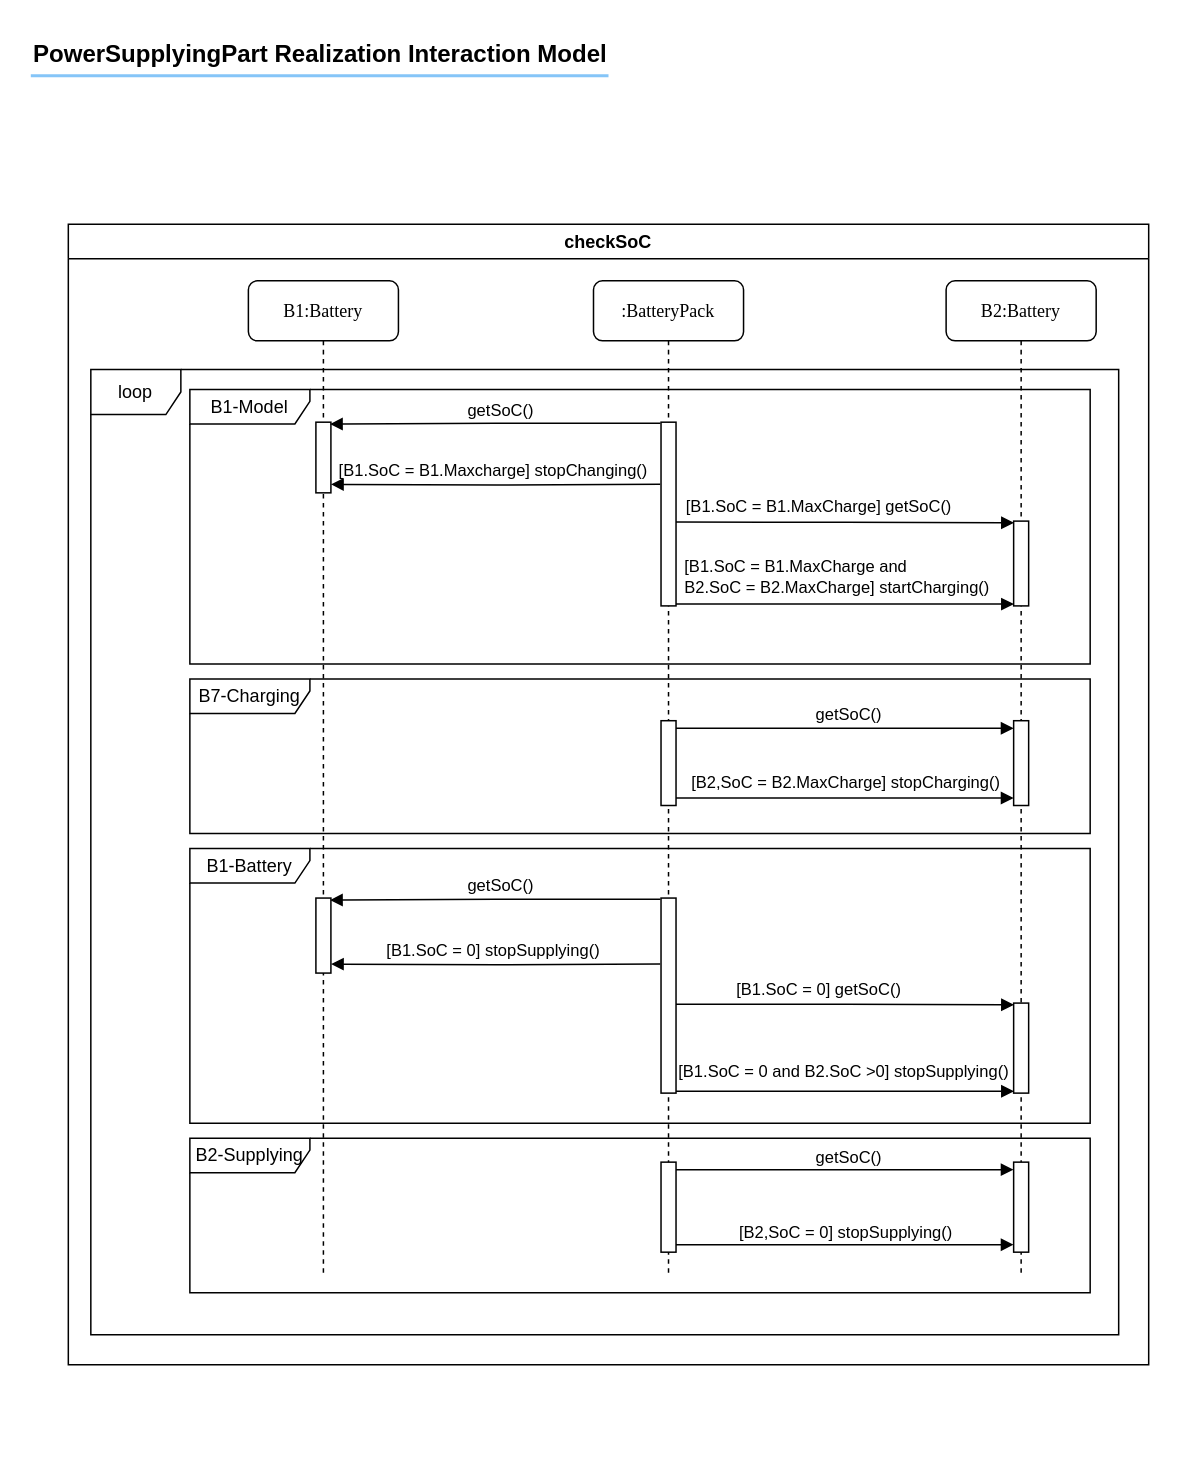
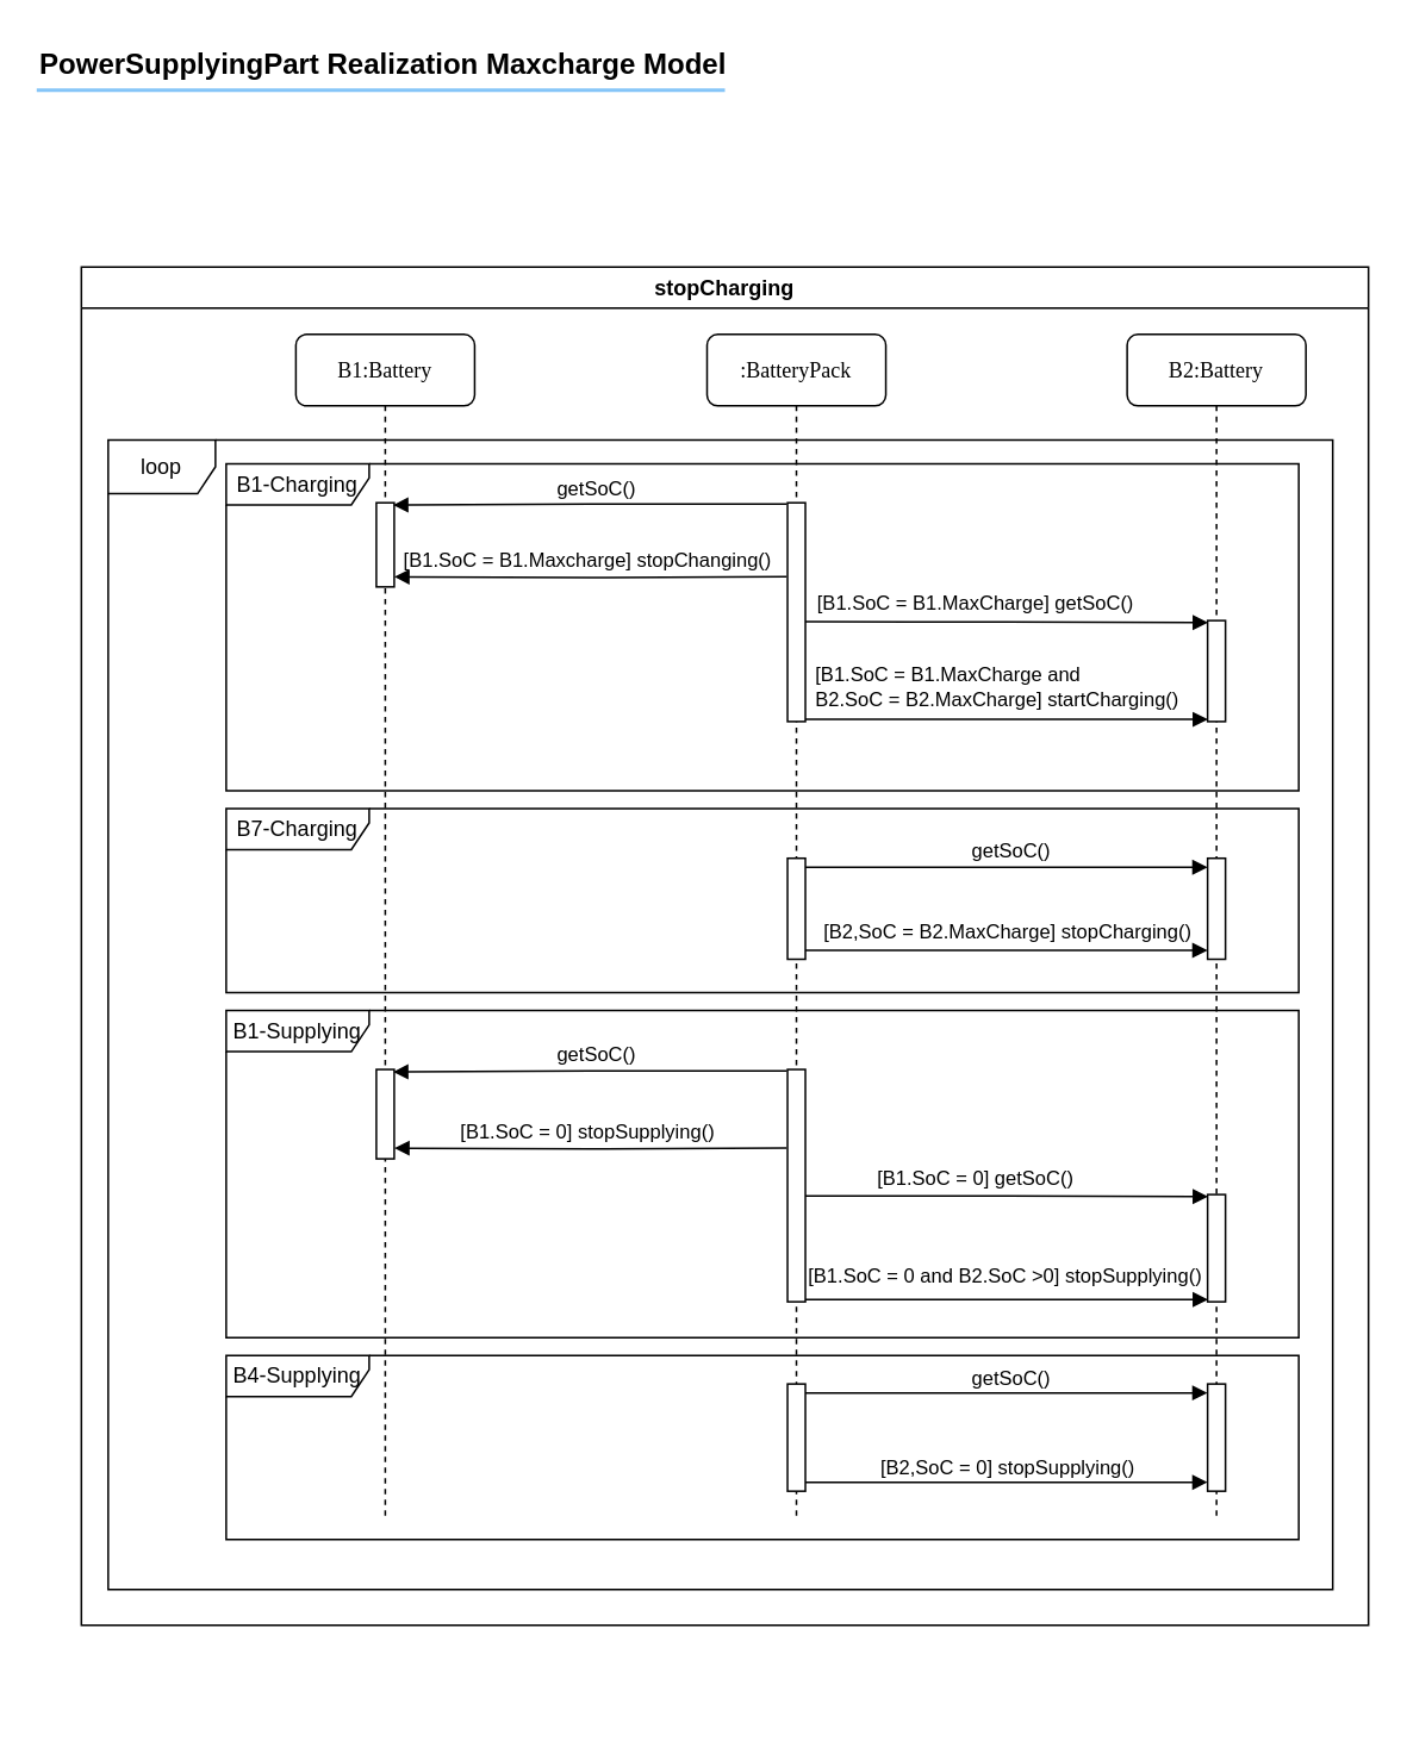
  <mxCell id="0" />
  <mxCell id="1" parent="0" />
  <mxCell id="2" value="" style="group" vertex="1" connectable="0" parent="1"><mxGeometry x="45" y="149" width="720" height="810" as="geometry" /></mxCell>
  <mxCell id="3" value=":BatteryPack" style="shape=umlLifeline;perimeter=lifelinePerimeter;whiteSpace=wrap;html=1;container=1;collapsible=0;recursiveResize=0;outlineConnect=0;rounded=1;shadow=0;comic=0;labelBackgroundColor=none;strokeWidth=1;fontFamily=Verdana;fontSize=12;align=center;" vertex="1" parent="2"><mxGeometry x="350" y="37.67" width="100" height="662.33" as="geometry" /></mxCell>
  <mxCell id="4" value="" style="html=1;points=[];perimeter=orthogonalPerimeter;rounded=0;shadow=0;comic=0;labelBackgroundColor=none;strokeWidth=1;fontFamily=Verdana;fontSize=12;align=center;" vertex="1" parent="3"><mxGeometry x="45" y="94.186" width="10" height="122.442" as="geometry" /></mxCell>
  <mxCell id="5" value="B1:Battery" style="shape=umlLifeline;perimeter=lifelinePerimeter;whiteSpace=wrap;html=1;container=1;collapsible=0;recursiveResize=0;outlineConnect=0;rounded=1;shadow=0;comic=0;labelBackgroundColor=none;strokeWidth=1;fontFamily=Verdana;fontSize=12;align=center;" vertex="1" parent="2"><mxGeometry x="120" y="37.67" width="100" height="662.33" as="geometry" /></mxCell>
  <mxCell id="6" value="" style="html=1;points=[];perimeter=orthogonalPerimeter;rounded=0;shadow=0;comic=0;labelBackgroundColor=none;strokeWidth=1;fontFamily=Verdana;fontSize=12;align=center;" vertex="1" parent="5"><mxGeometry x="45" y="94.186" width="10" height="47.093" as="geometry" /></mxCell>
  <mxCell id="7" value="B2:Battery" style="shape=umlLifeline;perimeter=lifelinePerimeter;whiteSpace=wrap;html=1;container=1;collapsible=0;recursiveResize=0;outlineConnect=0;rounded=1;shadow=0;comic=0;labelBackgroundColor=none;strokeWidth=1;fontFamily=Verdana;fontSize=12;align=center;" vertex="1" parent="2"><mxGeometry x="585" y="37.67" width="100" height="662.33" as="geometry" /></mxCell>
  <mxCell id="8" value="" style="html=1;points=[];perimeter=orthogonalPerimeter;rounded=0;shadow=0;comic=0;labelBackgroundColor=none;strokeWidth=1;fontFamily=Verdana;fontSize=12;align=center;" vertex="1" parent="7"><mxGeometry x="45" y="160.116" width="10" height="56.512" as="geometry" /></mxCell>
- <mxCell id="9" value="checkSoC" style="swimlane;whiteSpace=wrap;html=1;" vertex="1" parent="2"><mxGeometry width="720" height="760" as="geometry" /></mxCell>
+ <mxCell id="9" value="stopCharging" style="swimlane;whiteSpace=wrap;html=1;" vertex="1" parent="2"><mxGeometry width="720" height="760" as="geometry" /></mxCell>
  <mxCell id="10" value="loop" style="shape=umlFrame;whiteSpace=wrap;html=1;pointerEvents=0;" vertex="1" parent="9"><mxGeometry x="15" y="96.77" width="685" height="643.23" as="geometry" /></mxCell>
  <mxCell id="11" value="" style="html=1;points=[[0,0,0,0,5],[0,1,0,0,-5],[1,0,0,0,5],[1,1,0,0,-5]];perimeter=orthogonalPerimeter;outlineConnect=0;targetShapes=umlLifeline;portConstraint=eastwest;newEdgeStyle={&quot;curved&quot;:0,&quot;rounded&quot;:0};" vertex="1" parent="9"><mxGeometry x="395" y="330.814" width="10" height="56.512" as="geometry" /></mxCell>
  <mxCell id="12" value="" style="html=1;points=[[0,0,0,0,5],[0,1,0,0,-5],[1,0,0,0,5],[1,1,0,0,-5]];perimeter=orthogonalPerimeter;outlineConnect=0;targetShapes=umlLifeline;portConstraint=eastwest;newEdgeStyle={&quot;curved&quot;:0,&quot;rounded&quot;:0};" vertex="1" parent="9"><mxGeometry x="630" y="330.814" width="10" height="56.512" as="geometry" /></mxCell>
  <mxCell id="13" value="" style="endArrow=block;endFill=1;endSize=6;html=1;rounded=0;exitX=1;exitY=0;exitDx=0;exitDy=5;exitPerimeter=0;entryX=0;entryY=0;entryDx=0;entryDy=5;entryPerimeter=0;strokeColor=default;align=center;verticalAlign=middle;fontFamily=Helvetica;fontSize=11;fontColor=default;labelBackgroundColor=default;" edge="1" parent="9" source="11" target="12"><mxGeometry width="160" relative="1" as="geometry"><mxPoint x="410" y="359.07" as="sourcePoint" /><mxPoint x="570" y="359.07" as="targetPoint" /></mxGeometry></mxCell>
  <mxCell id="14" value="getSoC()" style="edgeLabel;html=1;align=center;verticalAlign=middle;resizable=0;points=[];labelBackgroundColor=none;" vertex="1" connectable="0" parent="13"><mxGeometry x="0.012" y="1" relative="1" as="geometry"><mxPoint y="-8" as="offset" /></mxGeometry></mxCell>
  <mxCell id="15" value="" style="endArrow=block;endFill=1;endSize=6;html=1;rounded=0;exitX=1;exitY=1;exitDx=0;exitDy=-5;exitPerimeter=0;entryX=0;entryY=1;entryDx=0;entryDy=-5;entryPerimeter=0;strokeColor=default;align=center;verticalAlign=middle;fontFamily=Helvetica;fontSize=11;fontColor=default;labelBackgroundColor=default;" edge="1" parent="9" source="11" target="12"><mxGeometry width="160" relative="1" as="geometry"><mxPoint x="410" y="377.907" as="sourcePoint" /><mxPoint x="570" y="377.907" as="targetPoint" /></mxGeometry></mxCell>
  <mxCell id="16" value="[B2,SoC = B2.MaxCharge] stopCharging()" style="edgeLabel;html=1;align=center;verticalAlign=middle;resizable=0;points=[];labelBackgroundColor=none;" vertex="1" connectable="0" parent="15"><mxGeometry x="-0.007" relative="1" as="geometry"><mxPoint y="-11" as="offset" /></mxGeometry></mxCell>
- <mxCell id="17" value="B1-Model" style="shape=umlFrame;whiteSpace=wrap;html=1;pointerEvents=0;width=80;height=23;" vertex="1" parent="9"><mxGeometry x="81" y="110.0" width="600" height="183" as="geometry" /></mxCell>
+ <mxCell id="17" value="B1-Charging" style="shape=umlFrame;whiteSpace=wrap;html=1;pointerEvents=0;width=80;height=23;" vertex="1" parent="9"><mxGeometry x="81" y="110.0" width="600" height="183" as="geometry" /></mxCell>
  <mxCell id="18" value="B7-Charging" style="shape=umlFrame;whiteSpace=wrap;html=1;pointerEvents=0;width=80;height=23;" vertex="1" parent="9"><mxGeometry x="81" y="303" width="600" height="103" as="geometry" /></mxCell>
- <mxCell id="19" value="B1-Battery" style="shape=umlFrame;whiteSpace=wrap;html=1;pointerEvents=0;width=80;height=23;" vertex="1" parent="9"><mxGeometry x="81" y="416" width="600" height="183" as="geometry" /></mxCell>
+ <mxCell id="19" value="B1-Supplying" style="shape=umlFrame;whiteSpace=wrap;html=1;pointerEvents=0;width=80;height=23;" vertex="1" parent="9"><mxGeometry x="81" y="416" width="600" height="183" as="geometry" /></mxCell>
  <mxCell id="20" style="edgeStyle=orthogonalEdgeStyle;rounded=0;orthogonalLoop=1;jettySize=auto;html=1;entryX=0.933;entryY=0.027;entryDx=0;entryDy=0;entryPerimeter=0;exitX=-0.041;exitY=0.006;exitDx=0;exitDy=0;exitPerimeter=0;endArrow=block;endFill=1;" edge="1" parent="9" source="28" target="29"><mxGeometry relative="1" as="geometry"><Array as="points"><mxPoint x="285" y="450" /></Array></mxGeometry></mxCell>
  <mxCell id="21" value="getSoC()" style="edgeLabel;html=1;align=center;verticalAlign=middle;resizable=0;points=[];labelBackgroundColor=none;" vertex="1" connectable="0" parent="20"><mxGeometry x="-0.023" relative="1" as="geometry"><mxPoint x="1" y="-9" as="offset" /></mxGeometry></mxCell>
  <mxCell id="22" style="edgeStyle=orthogonalEdgeStyle;rounded=0;orthogonalLoop=1;jettySize=auto;html=1;entryX=-0.056;entryY=0.338;entryDx=0;entryDy=0;entryPerimeter=0;endArrow=none;endFill=0;startArrow=block;startFill=1;" edge="1" parent="9" target="28"><mxGeometry relative="1" as="geometry"><mxPoint x="175" y="493" as="sourcePoint" /><Array as="points" /></mxGeometry></mxCell>
  <mxCell id="23" value="[B1.SoC = 0] stopSupplying()" style="edgeLabel;html=1;align=center;verticalAlign=middle;resizable=0;points=[];labelBackgroundColor=none;" vertex="1" connectable="0" parent="22"><mxGeometry x="-0.021" relative="1" as="geometry"><mxPoint y="-10" as="offset" /></mxGeometry></mxCell>
  <mxCell id="24" style="edgeStyle=orthogonalEdgeStyle;rounded=0;orthogonalLoop=1;jettySize=auto;html=1;entryX=0.022;entryY=0.019;entryDx=0;entryDy=0;entryPerimeter=0;exitX=0.996;exitY=0.544;exitDx=0;exitDy=0;exitPerimeter=0;endArrow=block;endFill=1;" edge="1" parent="9" source="28" target="30"><mxGeometry relative="1" as="geometry" /></mxCell>
  <mxCell id="25" value="[B1.SoC = 0] getSoC()" style="edgeLabel;html=1;align=center;verticalAlign=middle;resizable=0;points=[];labelBackgroundColor=none;" vertex="1" connectable="0" parent="24"><mxGeometry x="0.011" y="1" relative="1" as="geometry"><mxPoint x="-19" y="-10" as="offset" /></mxGeometry></mxCell>
  <mxCell id="26" style="edgeStyle=orthogonalEdgeStyle;rounded=0;orthogonalLoop=1;jettySize=auto;html=1;entryX=0.022;entryY=0.979;entryDx=0;entryDy=0;entryPerimeter=0;endArrow=block;endFill=1;" edge="1" parent="9" source="28" target="30"><mxGeometry relative="1" as="geometry"><Array as="points"><mxPoint x="518" y="578" /></Array></mxGeometry></mxCell>
  <mxCell id="27" value="[B1.SoC = 0 and&amp;nbsp;&lt;span style=&quot;background-color: transparent; color: light-dark(rgb(0, 0, 0), rgb(255, 255, 255));&quot;&gt;B2.SoC &amp;gt;0]&amp;nbsp;&lt;/span&gt;&lt;span style=&quot;text-align: center;&quot;&gt;stopSupplying&lt;/span&gt;&lt;span style=&quot;background-color: transparent; color: light-dark(rgb(0, 0, 0), rgb(255, 255, 255));&quot;&gt;()&lt;/span&gt;" style="edgeLabel;html=1;align=left;verticalAlign=middle;resizable=0;points=[];labelBackgroundColor=none;" vertex="1" connectable="0" parent="26"><mxGeometry x="0.025" y="1" relative="1" as="geometry"><mxPoint x="-115" y="-12" as="offset" /></mxGeometry></mxCell>
  <mxCell id="28" value="" style="html=1;points=[];perimeter=orthogonalPerimeter;rounded=0;shadow=0;comic=0;labelBackgroundColor=none;strokeWidth=1;fontFamily=Verdana;fontSize=12;align=center;" vertex="1" parent="9"><mxGeometry x="395" y="449" width="10" height="130" as="geometry" /></mxCell>
  <mxCell id="29" value="" style="html=1;points=[];perimeter=orthogonalPerimeter;rounded=0;shadow=0;comic=0;labelBackgroundColor=none;strokeWidth=1;fontFamily=Verdana;fontSize=12;align=center;" vertex="1" parent="9"><mxGeometry x="165" y="449" width="10" height="50" as="geometry" /></mxCell>
  <mxCell id="30" value="" style="html=1;points=[];perimeter=orthogonalPerimeter;rounded=0;shadow=0;comic=0;labelBackgroundColor=none;strokeWidth=1;fontFamily=Verdana;fontSize=12;align=center;" vertex="1" parent="9"><mxGeometry x="630" y="519" width="10" height="60" as="geometry" /></mxCell>
- <mxCell id="31" value="B2-Supplying" style="shape=umlFrame;whiteSpace=wrap;html=1;pointerEvents=0;width=80;height=23;" vertex="1" parent="9"><mxGeometry x="81" y="609" width="600" height="103" as="geometry" /></mxCell>
+ <mxCell id="31" value="B4-Supplying" style="shape=umlFrame;whiteSpace=wrap;html=1;pointerEvents=0;width=80;height=23;" vertex="1" parent="9"><mxGeometry x="81" y="609" width="600" height="103" as="geometry" /></mxCell>
  <mxCell id="32" value="" style="html=1;points=[[0,0,0,0,5],[0,1,0,0,-5],[1,0,0,0,5],[1,1,0,0,-5]];perimeter=orthogonalPerimeter;outlineConnect=0;targetShapes=umlLifeline;portConstraint=eastwest;newEdgeStyle={&quot;curved&quot;:0,&quot;rounded&quot;:0};" vertex="1" parent="9"><mxGeometry x="395" y="625" width="10" height="60" as="geometry" /></mxCell>
  <mxCell id="33" value="" style="html=1;points=[[0,0,0,0,5],[0,1,0,0,-5],[1,0,0,0,5],[1,1,0,0,-5]];perimeter=orthogonalPerimeter;outlineConnect=0;targetShapes=umlLifeline;portConstraint=eastwest;newEdgeStyle={&quot;curved&quot;:0,&quot;rounded&quot;:0};" vertex="1" parent="9"><mxGeometry x="630" y="625" width="10" height="60" as="geometry" /></mxCell>
  <mxCell id="34" value="" style="endArrow=block;endFill=1;endSize=6;html=1;rounded=0;exitX=1;exitY=0;exitDx=0;exitDy=5;exitPerimeter=0;entryX=0;entryY=0;entryDx=0;entryDy=5;entryPerimeter=0;strokeColor=default;align=center;verticalAlign=middle;fontFamily=Helvetica;fontSize=11;fontColor=default;labelBackgroundColor=default;" edge="1" parent="9" source="32" target="33"><mxGeometry width="160" relative="1" as="geometry"><mxPoint x="410" y="655" as="sourcePoint" /><mxPoint x="570" y="655" as="targetPoint" /></mxGeometry></mxCell>
  <mxCell id="35" value="getSoC()" style="edgeLabel;html=1;align=center;verticalAlign=middle;resizable=0;points=[];labelBackgroundColor=none;" vertex="1" connectable="0" parent="34"><mxGeometry x="0.012" y="1" relative="1" as="geometry"><mxPoint y="-8" as="offset" /></mxGeometry></mxCell>
  <mxCell id="36" value="" style="endArrow=block;endFill=1;endSize=6;html=1;rounded=0;exitX=1;exitY=1;exitDx=0;exitDy=-5;exitPerimeter=0;entryX=0;entryY=1;entryDx=0;entryDy=-5;entryPerimeter=0;strokeColor=default;align=center;verticalAlign=middle;fontFamily=Helvetica;fontSize=11;fontColor=default;labelBackgroundColor=default;" edge="1" parent="9" source="32" target="33"><mxGeometry width="160" relative="1" as="geometry"><mxPoint x="410" y="675" as="sourcePoint" /><mxPoint x="570" y="675" as="targetPoint" /></mxGeometry></mxCell>
  <mxCell id="37" value="[B2,SoC = 0] stopSupplying()" style="edgeLabel;html=1;align=center;verticalAlign=middle;resizable=0;points=[];labelBackgroundColor=none;" vertex="1" connectable="0" parent="36"><mxGeometry x="-0.007" relative="1" as="geometry"><mxPoint y="-9" as="offset" /></mxGeometry></mxCell>
  <mxCell id="38" style="edgeStyle=orthogonalEdgeStyle;rounded=0;orthogonalLoop=1;jettySize=auto;html=1;entryX=0.933;entryY=0.027;entryDx=0;entryDy=0;entryPerimeter=0;exitX=-0.041;exitY=0.006;exitDx=0;exitDy=0;exitPerimeter=0;endArrow=block;endFill=1;" edge="1" parent="2" source="4" target="6"><mxGeometry relative="1" as="geometry"><Array as="points"><mxPoint x="285" y="132.802" /></Array></mxGeometry></mxCell>
  <mxCell id="39" value="getSoC()" style="edgeLabel;html=1;align=center;verticalAlign=middle;resizable=0;points=[];labelBackgroundColor=none;" vertex="1" connectable="0" parent="38"><mxGeometry x="-0.023" relative="1" as="geometry"><mxPoint x="1" y="-9" as="offset" /></mxGeometry></mxCell>
  <mxCell id="40" style="edgeStyle=orthogonalEdgeStyle;rounded=0;orthogonalLoop=1;jettySize=auto;html=1;entryX=-0.056;entryY=0.338;entryDx=0;entryDy=0;entryPerimeter=0;endArrow=none;endFill=0;startArrow=block;startFill=1;" edge="1" parent="2" target="4"><mxGeometry relative="1" as="geometry"><mxPoint x="175" y="173.302" as="sourcePoint" /><Array as="points" /></mxGeometry></mxCell>
  <mxCell id="41" value="[B1.SoC = B1.Maxcharge] stopChanging()" style="edgeLabel;html=1;align=center;verticalAlign=middle;resizable=0;points=[];labelBackgroundColor=none;" vertex="1" connectable="0" parent="40"><mxGeometry x="-0.021" relative="1" as="geometry"><mxPoint y="-10" as="offset" /></mxGeometry></mxCell>
  <mxCell id="42" style="edgeStyle=orthogonalEdgeStyle;rounded=0;orthogonalLoop=1;jettySize=auto;html=1;entryX=0.022;entryY=0.019;entryDx=0;entryDy=0;entryPerimeter=0;exitX=0.996;exitY=0.544;exitDx=0;exitDy=0;exitPerimeter=0;endArrow=block;endFill=1;" edge="1" parent="2" source="4" target="8"><mxGeometry relative="1" as="geometry" /></mxCell>
  <mxCell id="43" value="[B1.SoC = B1.MaxCharge] getSoC()" style="edgeLabel;html=1;align=center;verticalAlign=middle;resizable=0;points=[];labelBackgroundColor=none;" vertex="1" connectable="0" parent="42"><mxGeometry x="0.011" y="1" relative="1" as="geometry"><mxPoint x="-19" y="-10" as="offset" /></mxGeometry></mxCell>
  <mxCell id="44" style="edgeStyle=orthogonalEdgeStyle;rounded=0;orthogonalLoop=1;jettySize=auto;html=1;entryX=0.022;entryY=0.979;entryDx=0;entryDy=0;entryPerimeter=0;endArrow=block;endFill=1;" edge="1" parent="2" source="4" target="8"><mxGeometry relative="1" as="geometry"><Array as="points"><mxPoint x="518" y="253.36" /></Array></mxGeometry></mxCell>
  <mxCell id="45" value="[B1.SoC = B1.MaxCharge and&lt;div&gt;B2.SoC = B2.MaxCharge] startCharging()&lt;/div&gt;" style="edgeLabel;html=1;align=left;verticalAlign=middle;resizable=0;points=[];labelBackgroundColor=none;" vertex="1" connectable="0" parent="44"><mxGeometry x="0.025" y="1" relative="1" as="geometry"><mxPoint x="-111" y="-18" as="offset" /></mxGeometry></mxCell>
- <mxCell id="46" value="&lt;b&gt;PowerSupplyingPart Realization Interaction Model&lt;/b&gt;" style="text;fontSize=16;verticalAlign=middle;strokeColor=none;fillColor=none;whiteSpace=wrap;html=1;" vertex="1" parent="1"><mxGeometry x="20" y="20" width="388" height="30" as="geometry" /></mxCell>
+ <mxCell id="46" value="&lt;b&gt;PowerSupplyingPart Realization Maxcharge Model&lt;/b&gt;" style="text;fontSize=16;verticalAlign=middle;strokeColor=none;fillColor=none;whiteSpace=wrap;html=1;" vertex="1" parent="1"><mxGeometry x="20" y="20" width="388" height="30" as="geometry" /></mxCell>
  <mxCell id="47" value="" style="dashed=0;shape=line;strokeWidth=2;noLabel=1;strokeColor=#0C8CF2;opacity=50;" vertex="1" parent="1"><mxGeometry x="20" y="45" width="385" height="10" as="geometry" /></mxCell>
